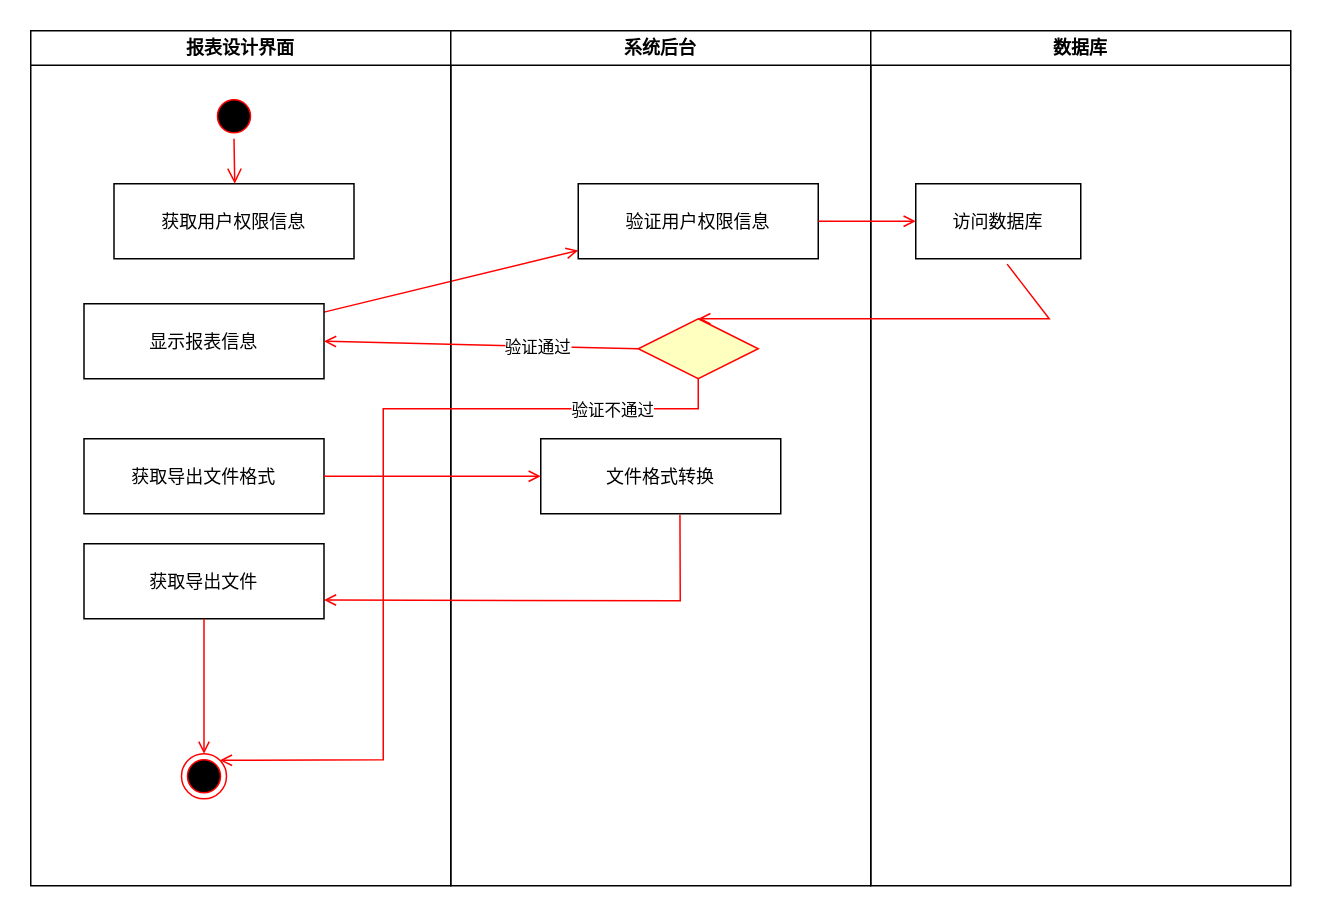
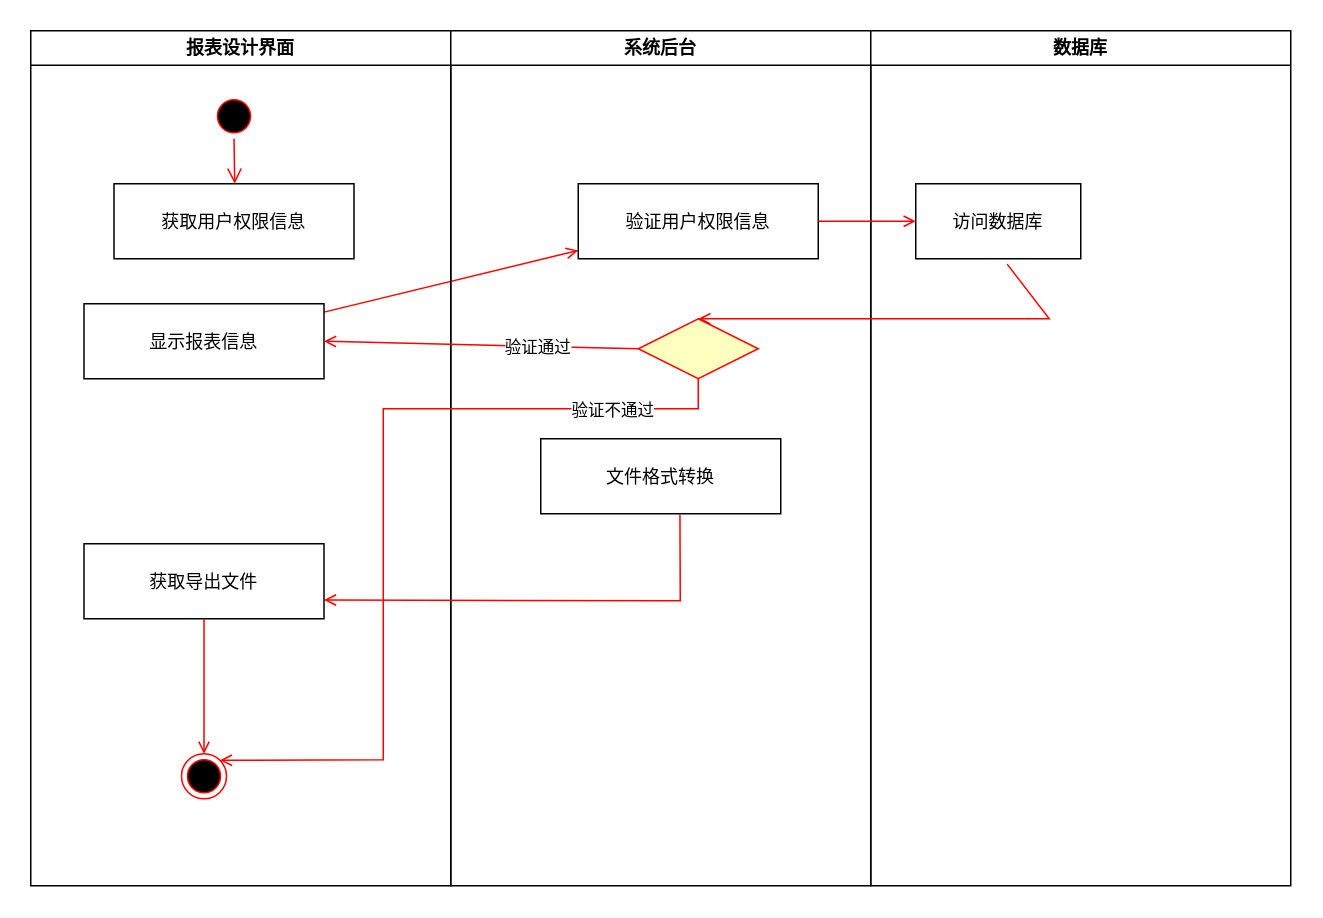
  <mxCell id="0" />
  <mxCell id="1" parent="0" />
  <mxCell id="2" value="报表设计界面" style="swimlane;whiteSpace=wrap;startSize=23;" parent="1" vertex="1"><mxGeometry x="20" y="20" width="280" height="570" as="geometry" /></mxCell>
  <mxCell id="3" value="" style="ellipse;shape=startState;fillColor=#000000;strokeColor=#ff0000;" parent="2" vertex="1"><mxGeometry x="120.5" y="42" width="30" height="30" as="geometry" /></mxCell>
  <mxCell id="4" value="" style="ellipse;html=1;shape=endState;fillColor=#000000;strokeColor=#ff0000;" vertex="1" parent="2"><mxGeometry x="100.5" y="482" width="30" height="30" as="geometry" /></mxCell>
  <mxCell id="5" value="" style="endArrow=open;strokeColor=#FF0000;endFill=1;rounded=0;" edge="1" parent="2" source="8" target="13"><mxGeometry relative="1" as="geometry"><mxPoint x="108.11" y="452.65" as="sourcePoint" /><mxPoint x="114.41" y="482" as="targetPoint" /></mxGeometry></mxCell>
  <mxCell id="6" value="获取用户权限信息" style="" vertex="1" parent="2"><mxGeometry x="55.5" y="102" width="160" height="50" as="geometry" /></mxCell>
  <mxCell id="7" value="" style="edgeStyle=elbowEdgeStyle;elbow=horizontal;verticalAlign=bottom;endArrow=open;endSize=8;strokeColor=#FF0000;endFill=1;rounded=0;entryX=0.5;entryY=0;entryDx=0;entryDy=0;" edge="1" parent="2" target="6"><mxGeometry x="-54.5" y="-78" as="geometry"><mxPoint x="119.5" y="112" as="targetPoint" /><mxPoint x="135.5" y="72" as="sourcePoint" /><Array as="points"><mxPoint x="136" y="82" /></Array></mxGeometry></mxCell>
  <mxCell id="8" value="显示报表信息" style="" vertex="1" parent="2"><mxGeometry x="35.5" y="182" width="160" height="50" as="geometry" /></mxCell>
- <mxCell id="9" value="获取导出文件格式" style="" vertex="1" parent="2"><mxGeometry x="35.5" y="272" width="160" height="50" as="geometry" /></mxCell>
  <mxCell id="10" value="获取导出文件" style="" vertex="1" parent="2"><mxGeometry x="35.5" y="342" width="160" height="50" as="geometry" /></mxCell>
  <mxCell id="11" value="" style="endArrow=open;strokeColor=#FF0000;endFill=1;rounded=0;exitX=0.5;exitY=1;exitDx=0;exitDy=0;" edge="1" parent="2" source="10" target="4"><mxGeometry relative="1" as="geometry"><mxPoint x="125.5" y="242" as="sourcePoint" /><mxPoint x="125.5" y="282" as="targetPoint" /></mxGeometry></mxCell>
  <mxCell id="12" value="系统后台" style="swimlane;whiteSpace=wrap;startSize=23;" parent="1" vertex="1"><mxGeometry x="300" y="20" width="280" height="570" as="geometry" /></mxCell>
  <mxCell id="13" value="验证用户权限信息" style="" vertex="1" parent="12"><mxGeometry x="85" y="102" width="160" height="50" as="geometry" /></mxCell>
  <mxCell id="14" value="" style="rhombus;fillColor=#ffffc0;strokeColor=#ff0000;" vertex="1" parent="12"><mxGeometry x="125" y="192" width="80" height="40" as="geometry" /></mxCell>
  <mxCell id="15" value="文件格式转换" style="" vertex="1" parent="12"><mxGeometry x="60" y="272" width="160" height="50" as="geometry" /></mxCell>
  <mxCell id="16" value="数据库" style="swimlane;whiteSpace=wrap;startSize=23;" vertex="1" parent="1"><mxGeometry x="580" y="20" width="280" height="570" as="geometry" /></mxCell>
  <mxCell id="17" value="访问数据库" style="" vertex="1" parent="16"><mxGeometry x="30" y="102" width="110" height="50" as="geometry" /></mxCell>
  <mxCell id="18" value="" style="endArrow=open;strokeColor=#FF0000;endFill=1;rounded=0;exitX=1;exitY=0.5;exitDx=0;exitDy=0;" edge="1" parent="1" source="13" target="17"><mxGeometry relative="1" as="geometry"><mxPoint x="245" y="157" as="sourcePoint" /><mxPoint x="395" y="157" as="targetPoint" /><Array as="points" /></mxGeometry></mxCell>
  <mxCell id="19" value="" style="endArrow=open;strokeColor=#FF0000;endFill=1;rounded=0;entryX=1;entryY=0.5;entryDx=0;entryDy=0;" edge="1" parent="1" target="8"><mxGeometry relative="1" as="geometry"><mxPoint x="425" y="232" as="sourcePoint" /><mxPoint x="690" y="392" as="targetPoint" /><Array as="points" /></mxGeometry></mxCell>
  <mxCell id="20" value="验证通过" style="edgeLabel;html=1;align=center;verticalAlign=middle;resizable=0;points=[];" vertex="1" connectable="0" parent="19"><mxGeometry x="-0.348" relative="1" as="geometry"><mxPoint as="offset" /></mxGeometry></mxCell>
  <mxCell id="21" value="" style="endArrow=open;strokeColor=#FF0000;endFill=1;rounded=0;exitX=0.554;exitY=1.072;exitDx=0;exitDy=0;exitPerimeter=0;entryX=0.5;entryY=0;entryDx=0;entryDy=0;" edge="1" parent="1" source="17" target="14"><mxGeometry relative="1" as="geometry"><mxPoint x="705.5" y="238.75" as="sourcePoint" /><mxPoint x="470" y="192" as="targetPoint" /><Array as="points"><mxPoint x="699" y="212" /></Array></mxGeometry></mxCell>
  <mxCell id="22" value="" style="endArrow=open;strokeColor=#FF0000;endFill=1;rounded=0;exitX=0.5;exitY=1;exitDx=0;exitDy=0;entryX=1;entryY=0;entryDx=0;entryDy=0;" edge="1" parent="1" source="14" target="4"><mxGeometry relative="1" as="geometry"><mxPoint x="470" y="272" as="sourcePoint" /><mxPoint x="144" y="542" as="targetPoint" /><Array as="points"><mxPoint x="465" y="272" /><mxPoint x="255" y="272" /><mxPoint x="255" y="506" /></Array></mxGeometry></mxCell>
  <mxCell id="23" value="验证不通过" style="edgeLabel;html=1;align=center;verticalAlign=middle;resizable=0;points=[];" vertex="1" connectable="0" parent="22"><mxGeometry x="-0.729" relative="1" as="geometry"><mxPoint as="offset" /></mxGeometry></mxCell>
- <mxCell id="24" value="" style="endArrow=open;strokeColor=#FF0000;endFill=1;rounded=0;exitX=1;exitY=0.5;exitDx=0;exitDy=0;entryX=0;entryY=0.5;entryDx=0;entryDy=0;" edge="1" parent="1" source="9" target="15"><mxGeometry relative="1" as="geometry"><mxPoint x="245.5" y="157" as="sourcePoint" /><mxPoint x="395" y="157" as="targetPoint" /><Array as="points"><mxPoint x="295" y="317" /></Array></mxGeometry></mxCell>
  <mxCell id="25" value="" style="endArrow=open;strokeColor=#FF0000;endFill=1;rounded=0;entryX=1;entryY=0.75;entryDx=0;entryDy=0;exitX=0.58;exitY=1.013;exitDx=0;exitDy=0;exitPerimeter=0;" edge="1" parent="1" source="15" target="10"><mxGeometry relative="1" as="geometry"><mxPoint x="425" y="352" as="sourcePoint" /><mxPoint x="200.5" y="397" as="targetPoint" /><Array as="points"><mxPoint x="453" y="400" /></Array></mxGeometry></mxCell>
